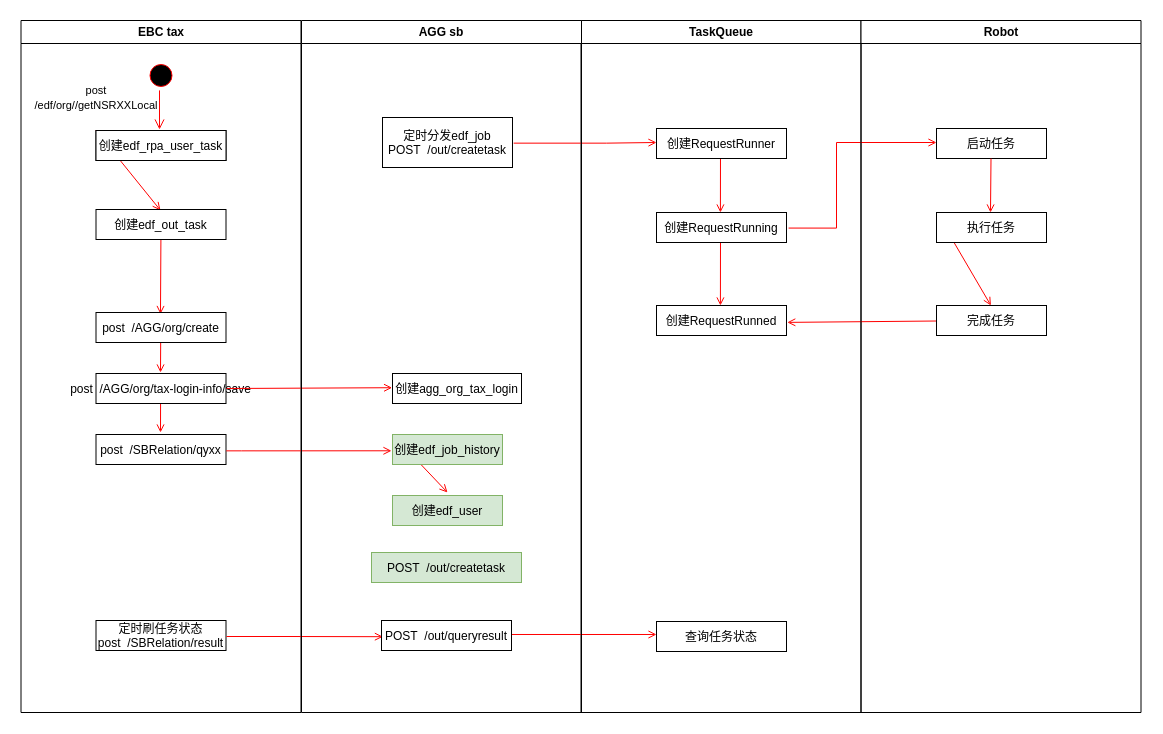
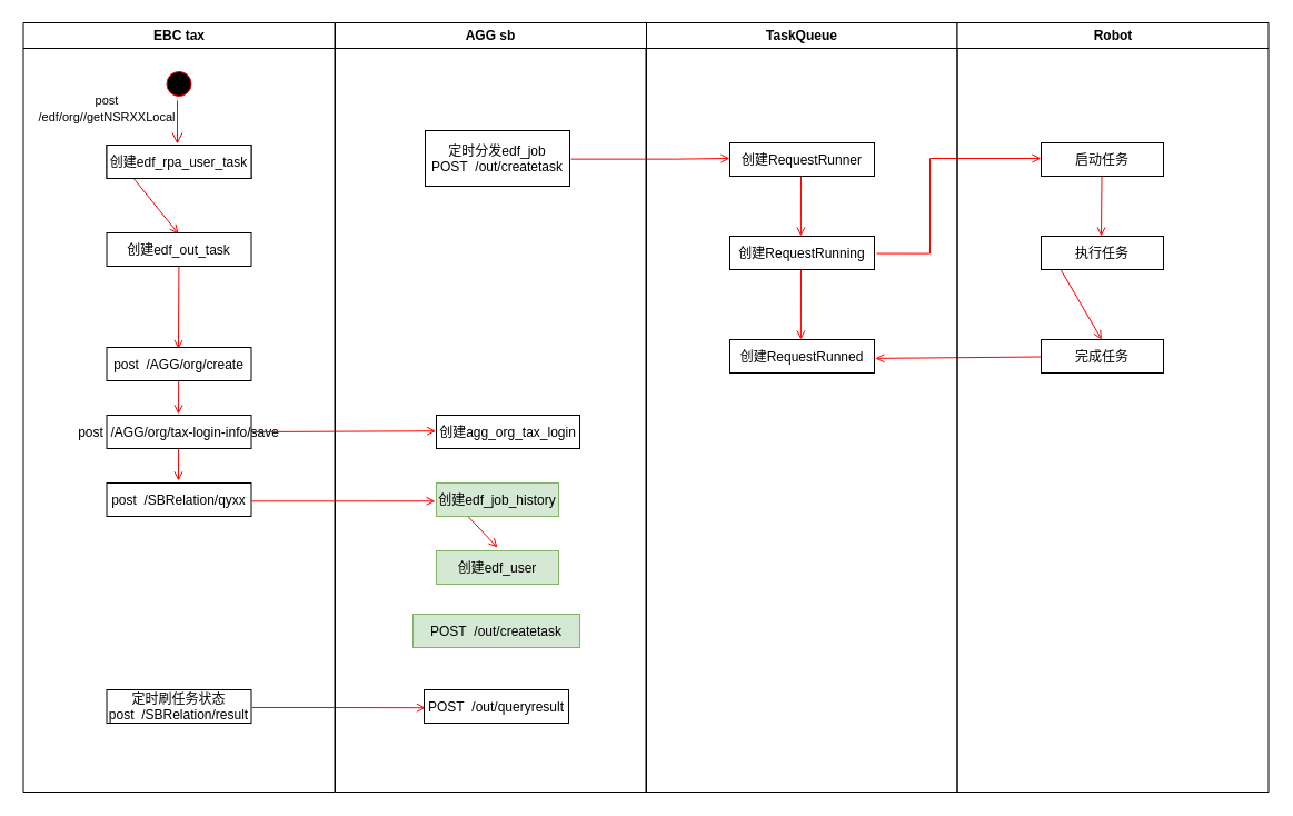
  <mxCell id="0" />
  <mxCell id="1" parent="0" />
  <mxCell id="2" value="TaskQueue" style="swimlane;whiteSpace=wrap" parent="1" vertex="1"><mxGeometry x="580.5" y="20" width="280" height="692" as="geometry" /></mxCell>
  <mxCell id="3" value="创建RequestRunned" style="" parent="2" vertex="1"><mxGeometry x="75.5" y="285" width="130" height="30" as="geometry" /></mxCell>
- <mxCell id="4" value="查询任务状态" style="" parent="2" vertex="1"><mxGeometry x="75.5" y="601" width="130" height="30" as="geometry" /></mxCell>
  <mxCell id="5" value="" style="endArrow=open;strokeColor=#FF0000;endFill=1;rounded=0;entryX=0.496;entryY=0.029;entryDx=0;entryDy=0;entryPerimeter=0;" edge="1" parent="2"><mxGeometry relative="1" as="geometry"><mxPoint x="139.5" y="122" as="sourcePoint" /><mxPoint x="139.41" y="192.0" as="targetPoint" /></mxGeometry></mxCell>
  <mxCell id="6" value="创建RequestRunner" style="" parent="2" vertex="1"><mxGeometry x="75.5" y="108" width="130" height="30" as="geometry" /></mxCell>
  <mxCell id="7" value="" style="endArrow=open;strokeColor=#FF0000;endFill=1;rounded=0;entryX=0.496;entryY=0.029;entryDx=0;entryDy=0;entryPerimeter=0;" edge="1" parent="2"><mxGeometry relative="1" as="geometry"><mxPoint x="139.5" y="215" as="sourcePoint" /><mxPoint x="139.41" y="285.0" as="targetPoint" /></mxGeometry></mxCell>
  <mxCell id="8" value="创建RequestRunning" style="" parent="2" vertex="1"><mxGeometry x="75.5" y="192" width="130" height="30" as="geometry" /></mxCell>
  <mxCell id="9" value="EBC tax" style="swimlane;whiteSpace=wrap" parent="1" vertex="1"><mxGeometry x="20.5" y="20" width="280" height="692" as="geometry" /></mxCell>
  <mxCell id="10" value="" style="ellipse;shape=startState;fillColor=#000000;strokeColor=#ff0000;" parent="9" vertex="1"><mxGeometry x="125" y="40" width="30" height="30" as="geometry" /></mxCell>
  <mxCell id="11" value="" style="edgeStyle=elbowEdgeStyle;elbow=horizontal;verticalAlign=bottom;endArrow=open;endSize=8;strokeColor=#FF0000;endFill=1;rounded=0;entryX=0.486;entryY=-0.032;entryDx=0;entryDy=0;entryPerimeter=0;" parent="9" source="10" target="18" edge="1"><mxGeometry x="100" y="40" as="geometry"><mxPoint x="115" y="110" as="targetPoint" /></mxGeometry></mxCell>
  <mxCell id="12" value="创建edf_rpa_user_task" style="" parent="9" vertex="1"><mxGeometry x="75" y="110" width="130" height="30" as="geometry" /></mxCell>
  <mxCell id="13" value="" style="endArrow=open;strokeColor=#FF0000;endFill=1;rounded=0;entryX=0.496;entryY=0.029;entryDx=0;entryDy=0;entryPerimeter=0;exitX=0;exitY=0;exitDx=0;exitDy=0;" parent="9" source="18" target="16" edge="1"><mxGeometry relative="1" as="geometry" /></mxCell>
  <mxCell id="14" value="" style="endArrow=open;strokeColor=#FF0000;endFill=1;rounded=0;entryX=0.496;entryY=0.051;entryDx=0;entryDy=0;entryPerimeter=0;" parent="9" source="16" target="20" edge="1"><mxGeometry relative="1" as="geometry"><mxPoint x="140.5" y="252" as="targetPoint" /></mxGeometry></mxCell>
  <mxCell id="15" value="post  /SBRelation/qyxx" style="" parent="9" vertex="1"><mxGeometry x="75" y="414" width="130" height="30" as="geometry" /></mxCell>
  <mxCell id="16" value="创建edf_out_task" style="" parent="9" vertex="1"><mxGeometry x="75" y="189" width="130" height="30" as="geometry" /></mxCell>
  <mxCell id="17" value="定时刷任务状态&#10;post  /SBRelation/result" style="" parent="9" vertex="1"><mxGeometry x="75" y="600" width="130" height="30" as="geometry" /></mxCell>
  <mxCell id="18" value="创建edf_rpa_user_task" style="" parent="9" vertex="1"><mxGeometry x="75" y="110" width="130" height="30" as="geometry" /></mxCell>
  <mxCell id="19" value="" style="endArrow=open;strokeColor=#FF0000;endFill=1;rounded=0;" edge="1" parent="9"><mxGeometry relative="1" as="geometry"><mxPoint x="139.5" y="352" as="targetPoint" /><mxPoint x="139.81" y="301.24" as="sourcePoint" /></mxGeometry></mxCell>
  <mxCell id="20" value="post  /AGG/org/create" style="" parent="9" vertex="1"><mxGeometry x="75" y="292" width="130" height="30" as="geometry" /></mxCell>
  <mxCell id="21" value="" style="endArrow=open;strokeColor=#FF0000;endFill=1;rounded=0;" edge="1" parent="9"><mxGeometry relative="1" as="geometry"><mxPoint x="139.5" y="412" as="targetPoint" /><mxPoint x="139.6" y="372.0" as="sourcePoint" /></mxGeometry></mxCell>
  <mxCell id="22" value="post  /AGG/org/tax-login-info/save" style="" parent="9" vertex="1"><mxGeometry x="75" y="353" width="130" height="30" as="geometry" /></mxCell>
  <mxCell id="23" value="" style="edgeStyle=elbowEdgeStyle;elbow=horizontal;strokeColor=#FF0000;endArrow=open;endFill=1;rounded=0;entryX=0.011;entryY=0.54;entryDx=0;entryDy=0;entryPerimeter=0;" edge="1" parent="9" target="43"><mxGeometry width="100" height="100" relative="1" as="geometry"><mxPoint x="205.5" y="616" as="sourcePoint" /><mxPoint x="325.5" y="616" as="targetPoint" /><Array as="points"><mxPoint x="266" y="614" /></Array></mxGeometry></mxCell>
  <mxCell id="24" value="&lt;span style=&quot;font-family: &amp;#34;helvetica&amp;#34; ; font-size: 11px ; background-color: rgb(255 , 255 , 255)&quot;&gt;post /edf/org//getNSRXXLocal&lt;/span&gt;" style="text;html=1;strokeColor=none;fillColor=none;align=center;verticalAlign=middle;whiteSpace=wrap;rounded=0;" parent="9" vertex="1"><mxGeometry x="45.5" y="62" width="60" height="30" as="geometry" /></mxCell>
  <mxCell id="25" value="" style="edgeStyle=elbowEdgeStyle;elbow=horizontal;strokeColor=#FF0000;endArrow=open;endFill=1;rounded=0;exitX=1.002;exitY=0.545;exitDx=0;exitDy=0;exitPerimeter=0;entryX=-0.009;entryY=0.543;entryDx=0;entryDy=0;entryPerimeter=0;" parent="1" source="15" target="42" edge="1"><mxGeometry width="100" height="100" relative="1" as="geometry"><mxPoint x="190.5" y="372" as="sourcePoint" /><mxPoint x="276" y="402" as="targetPoint" /><Array as="points"><mxPoint x="241" y="462" /></Array></mxGeometry></mxCell>
  <mxCell id="26" value="" style="edgeStyle=elbowEdgeStyle;elbow=horizontal;strokeColor=#FF0000;endArrow=open;endFill=1;rounded=0;exitX=1.009;exitY=0.513;exitDx=0;exitDy=0;exitPerimeter=0;" parent="1" edge="1" source="40"><mxGeometry width="100" height="100" relative="1" as="geometry"><mxPoint x="556" y="142" as="sourcePoint" /><mxPoint x="656" y="142" as="targetPoint" /><Array as="points"><mxPoint x="606" y="142" /></Array></mxGeometry></mxCell>
  <mxCell id="27" value="" style="endArrow=open;strokeColor=#FF0000;endFill=1;rounded=0;entryX=-0.003;entryY=0.474;entryDx=0;entryDy=0;entryPerimeter=0;" parent="1" edge="1" target="38"><mxGeometry relative="1" as="geometry"><mxPoint x="226" y="388" as="sourcePoint" /><mxPoint x="376" y="388" as="targetPoint" /></mxGeometry></mxCell>
  <mxCell id="28" value="" style="edgeStyle=orthogonalEdgeStyle;elbow=horizontal;strokeColor=#FF0000;endArrow=open;endFill=1;rounded=0;exitX=1.016;exitY=0.519;exitDx=0;exitDy=0;exitPerimeter=0;entryX=0;entryY=0.467;entryDx=0;entryDy=0;entryPerimeter=0;" edge="1" parent="1" source="8" target="31"><mxGeometry width="100" height="100" relative="1" as="geometry"><mxPoint x="816" y="226.29" as="sourcePoint" /><mxPoint x="896" y="142" as="targetPoint" /><Array as="points"><mxPoint x="836" y="228" /><mxPoint x="836" y="142" /></Array></mxGeometry></mxCell>
  <mxCell id="29" value="" style="endArrow=open;strokeColor=#FF0000;endFill=1;rounded=0;entryX=1.006;entryY=0.563;entryDx=0;entryDy=0;entryPerimeter=0;" edge="1" parent="1" source="35" target="3"><mxGeometry relative="1" as="geometry"><mxPoint x="846.09" y="292" as="sourcePoint" /><mxPoint x="846" y="362" as="targetPoint" /></mxGeometry></mxCell>
  <mxCell id="30" value="Robot" style="swimlane;whiteSpace=wrap" parent="1" vertex="1"><mxGeometry x="860.5" y="20" width="280" height="692" as="geometry" /></mxCell>
  <mxCell id="31" value="启动任务" style="" parent="30" vertex="1"><mxGeometry x="75.5" y="108" width="110" height="30" as="geometry" /></mxCell>
  <mxCell id="32" value="" style="endArrow=open;strokeColor=#FF0000;endFill=1;rounded=0;" edge="1" parent="30"><mxGeometry relative="1" as="geometry"><mxPoint x="130.0" y="138" as="sourcePoint" /><mxPoint x="129.5" y="192" as="targetPoint" /></mxGeometry></mxCell>
  <mxCell id="33" value="" style="endArrow=open;strokeColor=#FF0000;endFill=1;rounded=0;exitX=0;exitY=0;exitDx=0;exitDy=0;" edge="1" parent="30" source="34"><mxGeometry relative="1" as="geometry"><mxPoint x="130.41" y="231" as="sourcePoint" /><mxPoint x="129.91" y="285" as="targetPoint" /></mxGeometry></mxCell>
  <mxCell id="34" value="执行任务" style="" parent="30" vertex="1"><mxGeometry x="75.5" y="192" width="110" height="30" as="geometry" /></mxCell>
  <mxCell id="35" value="完成任务" style="" parent="30" vertex="1"><mxGeometry x="75.5" y="285" width="110" height="30" as="geometry" /></mxCell>
- <mxCell id="36" value="" style="edgeStyle=elbowEdgeStyle;elbow=horizontal;strokeColor=#FF0000;endArrow=open;endFill=1;rounded=0;entryX=0;entryY=0.433;entryDx=0;entryDy=0;entryPerimeter=0;" edge="1" parent="1" source="43" target="4"><mxGeometry width="100" height="100" relative="1" as="geometry"><mxPoint x="496" y="635.5" as="sourcePoint" /><mxPoint x="616" y="635.5" as="targetPoint" /><Array as="points"><mxPoint x="426.5" y="636" /></Array></mxGeometry></mxCell>
  <mxCell id="37" value="AGG sb" style="swimlane;whiteSpace=wrap" parent="1" vertex="1"><mxGeometry x="301" y="20" width="280" height="692" as="geometry" /></mxCell>
  <mxCell id="38" value="创建agg_org_tax_login" style="" parent="37" vertex="1"><mxGeometry x="91" y="353" width="129" height="30" as="geometry" /></mxCell>
  <mxCell id="39" value="创建edf_user" style="fillColor=#d5e8d4;strokeColor=#82b366;" parent="37" vertex="1"><mxGeometry x="91" y="475" width="110" height="30" as="geometry" /></mxCell>
  <mxCell id="40" value="定时分发edf_job&#10;POST  /out/createtask" style="" parent="37" vertex="1"><mxGeometry x="81" y="97" width="130" height="50" as="geometry" /></mxCell>
  <mxCell id="41" value="" style="endArrow=open;strokeColor=#FF0000;endFill=1;rounded=0;exitX=0;exitY=0;exitDx=0;exitDy=0;" edge="1" parent="37" source="42"><mxGeometry relative="1" as="geometry"><mxPoint x="146" y="472" as="targetPoint" /><mxPoint x="100.01" y="444.0" as="sourcePoint" /></mxGeometry></mxCell>
  <mxCell id="42" value="创建edf_job_history" style="fillColor=#d5e8d4;strokeColor=#82b366;" parent="37" vertex="1"><mxGeometry x="91" y="414" width="110" height="30" as="geometry" /></mxCell>
  <mxCell id="43" value="POST  /out/queryresult" style="" parent="37" vertex="1"><mxGeometry x="80" y="600" width="130" height="30" as="geometry" /></mxCell>
  <mxCell id="44" value="POST  /out/createtask" style="fillColor=#d5e8d4;strokeColor=#82b366;" vertex="1" parent="37"><mxGeometry x="70" y="532" width="150" height="30" as="geometry" /></mxCell>
